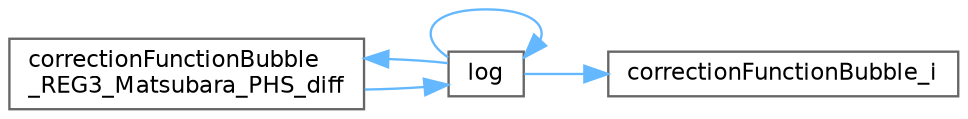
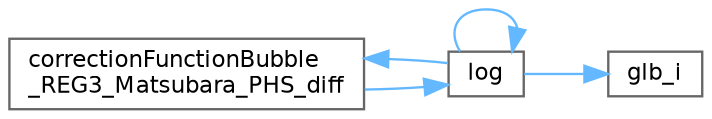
  digraph {
    rankdir=LR
    node [color=grey40 fillcolor=white fontname=Helvetica fontsize=10 shape=box style=filled]
    edge [color=steelblue1 fontname=Helvetica fontsize=10 labelfontname=Helvetica labelfontsize=10 style=solid]
    n1 [height=0.2 label="correctionFunctionBubble\l_REG3_Matsubara_PHS_diff" width=0.4]
    n2 [height=0.2 label=log width=0.4]
-   n3 [height=0.2 label=correctionFunctionBubble_i width=0.4]
+   n3 [height=0.2 label=glb_i width=0.4]
    n1 -> n2
    n2 -> n1
    n2 -> n2
    n2 -> n3
  }
